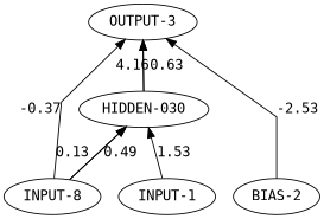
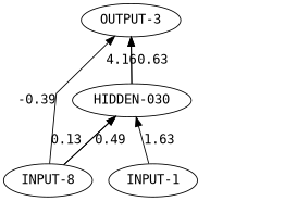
  digraph {
    fontname="DejaVu Sans Mono"
    rankdir=BT
    splines=line
    node [color=black fillcolor=white fontname="DejaVu Sans Mono" style=filled]
    edge [fontname="DejaVu Sans Mono" style=solid]
    n1 [label="INPUT-8"]
    n2 [label="INPUT-1"]
-   n3 [label="BIAS-2"]
    n4 [label="OUTPUT-3"]
    n5 [label="HIDDEN-030"]
    subgraph sub_1 {
      rank=min
      n1
      n2
-     n3
    }
    subgraph sub_2 {
      rank=max
      n4
    }
-   n1 -> n4 [label=-0.37]
+   n1 -> n4 [label=-0.39]
    n1 -> n5 [label=0.49]
    n1 -> n5 [label=0.13]
-   n2 -> n5 [label=1.53]
-   n3 -> n4 [label=-2.53]
+   n2 -> n5 [label=1.63]
    n5 -> n4 [label=4.16]
    n5 -> n4 [label=0.63]
  }
